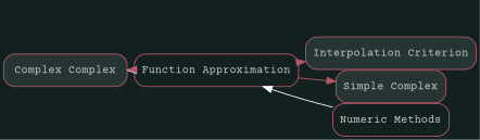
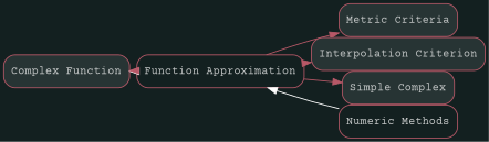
  digraph {
    bgcolor="#132020"
    fontname="Courier Prime"
    nodesep=0
    rankdir=LR
    ranksep=0
    node [color="#b75867" fillcolor="#273434" fontcolor="#c4c7c7" fontname="Courier Prime" fontsize="12px" labelfontname=sans shape=rectangle style="rounded,filled"]
    edge [color="#b75867" fontname="Courier Prime"]
-   n1 [label="Complex Complex"]
+   n1 [label="Complex Function"]
    n2 [fillcolor="#FFFFFF" label="Function Approximation" style=rounded]
+   n3 [label="Metric Criteria"]
    n4 [label="Interpolation Criterion"]
    n5 [label="Simple Complex"]
    n6 [fillcolor="#FFFFFF" label="Numeric Methods" style=rounded]
    subgraph sub_1 {
    }
    subgraph sub_2 {
      n1
      n2
    }
    subgraph sub_3 {
      n1
      n2
+     n3
      n4
      n5
    }
    subgraph sub_4 {
      n2
      n6
    }
    n1 -> n2 [color="#FFFFFF" dir=back]
    n2 -> n1
+   n2 -> n3
    n2 -> n4
    n2 -> n5
    n2 -> n6 [color="#FFFFFF" dir=back]
  }
